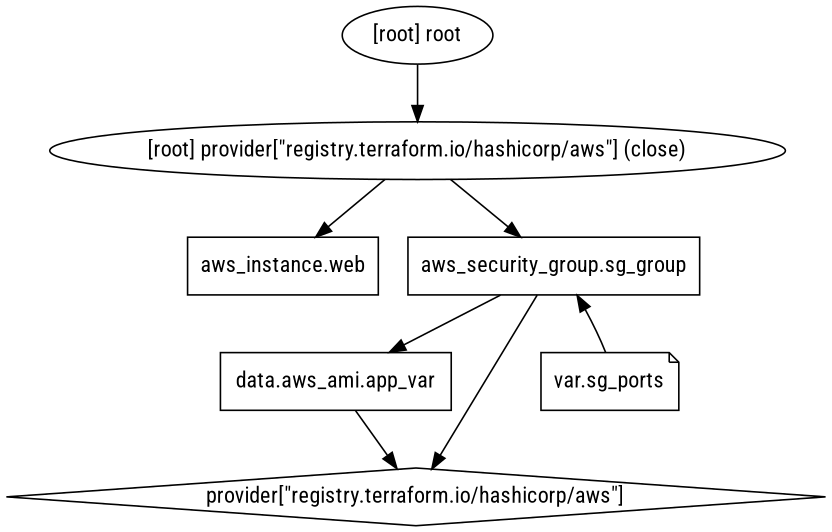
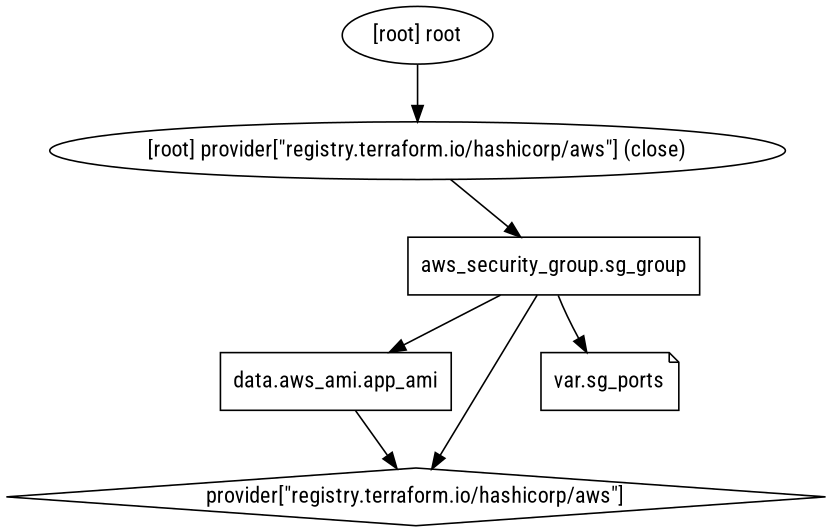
  digraph {
    compound=true
    fontname="Roboto Condensed"
    newrank=true
    node [fontname="Roboto Condensed" shape=box]
    edge [fontname="Roboto Condensed"]
-   n1 [label="aws_instance.web"]
-   n2 [label="data.aws_ami.app_var"]
+   n2 [label="data.aws_ami.app_ami"]
    n3 [label="aws_security_group.sg_group"]
    n4 [label="provider[\"registry.terraform.io/hashicorp/aws\"]" shape=diamond]
    n5 [label="var.sg_ports" shape=note]
    "[root] provider[\"registry.terraform.io/hashicorp/aws\"] (close)" [shape=""]
    "[root] root" [shape=""]
    subgraph sub_1 {
-     n1
      n2
      n3
      n4
      n5
      "[root] provider[\"registry.terraform.io/hashicorp/aws\"] (close)"
      "[root] root"
    }
    n2 -> n4
    n3 -> n2
    n3 -> n4
-   n5 -> n3
-   "[root] provider[\"registry.terraform.io/hashicorp/aws\"] (close)" -> n1
+   n3 -> n5
    "[root] provider[\"registry.terraform.io/hashicorp/aws\"] (close)" -> n3
    "[root] root" -> "[root] provider[\"registry.terraform.io/hashicorp/aws\"] (close)"
  }
